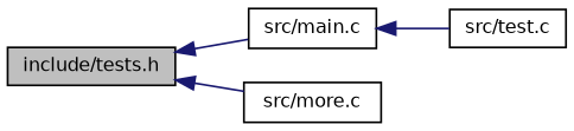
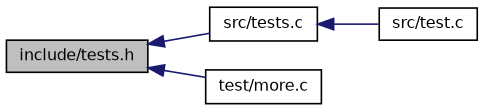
  digraph {
    rankdir=LR
    node [color=black fillcolor=white fontname=Helvetica fontsize=10 shape=record style=filled]
    edge [color=midnightblue dir=back fontname=Helvetica fontsize=10 labelfontname=Helvetica labelfontsize=10 style=solid]
    n1 [fillcolor=grey75 fontcolor=black height=0.2 label="include/tests.h" width=0.4]
-   n2 [height=0.2 label="src/main.c" width=0.4]
-   n3 [height=0.2 label="src/more.c" width=0.4]
+   n2 [height=0.2 label="src/tests.c" width=0.4]
+   n3 [height=0.2 label="test/more.c" width=0.4]
    n4 [height=0.2 label="src/test.c" width=0.4]
    n1 -> n2
    n1 -> n3
    n2 -> n4
  }
